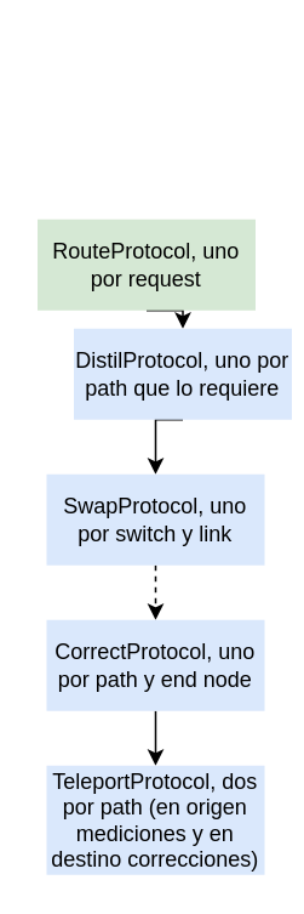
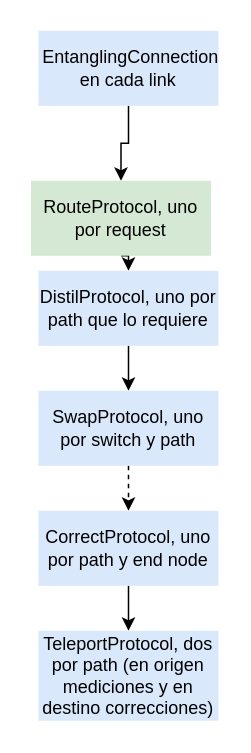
  <mxCell id="0" />
  <mxCell id="1" parent="0" />
+ <mxCell id="2" style="edgeStyle=orthogonalEdgeStyle;rounded=0;orthogonalLoop=1;jettySize=auto;html=1;exitX=0.5;exitY=1;exitDx=0;exitDy=0;entryX=0.5;entryY=0;entryDx=0;entryDy=0;" edge="1" parent="1" source="3" target="5"><mxGeometry relative="1" as="geometry" /></mxCell>
+ <mxCell id="3" value="&amp;nbsp;EntanglingConnection en cada link" style="rounded=0;whiteSpace=wrap;html=1;strokeColor=none;fillColor=#dae8fc;" vertex="1" parent="1"><mxGeometry x="25" y="20" width="120" height="50" as="geometry" /></mxCell>
  <mxCell id="4" style="edgeStyle=orthogonalEdgeStyle;rounded=0;orthogonalLoop=1;jettySize=auto;html=1;exitX=0.5;exitY=1;exitDx=0;exitDy=0;entryX=0.5;entryY=0;entryDx=0;entryDy=0;" edge="1" parent="1" source="5" target="7"><mxGeometry relative="1" as="geometry" /></mxCell>
  <mxCell id="5" value="RouteProtocol, uno por request" style="rounded=0;whiteSpace=wrap;html=1;strokeColor=none;fillColor=#d5e8d4;" vertex="1" parent="1"><mxGeometry x="20" y="120" width="120" height="50" as="geometry" /></mxCell>
  <mxCell id="6" style="edgeStyle=orthogonalEdgeStyle;rounded=0;orthogonalLoop=1;jettySize=auto;html=1;exitX=0.5;exitY=1;exitDx=0;exitDy=0;entryX=0.5;entryY=0;entryDx=0;entryDy=0;" edge="1" parent="1" source="7" target="9"><mxGeometry relative="1" as="geometry" /></mxCell>
- <mxCell id="7" value="DistilProtocol, uno por path que lo requiere" style="rounded=0;whiteSpace=wrap;html=1;strokeColor=none;fillColor=#dae8fc;" vertex="1" parent="1"><mxGeometry x="40" y="180" width="120" height="50" as="geometry" /></mxCell>
+ <mxCell id="7" value="DistilProtocol, uno por path que lo requiere" style="rounded=0;whiteSpace=wrap;html=1;strokeColor=none;fillColor=#dae8fc;" vertex="1" parent="1"><mxGeometry x="25" y="180" width="120" height="50" as="geometry" /></mxCell>
  <mxCell id="8" style="edgeStyle=orthogonalEdgeStyle;rounded=0;orthogonalLoop=1;jettySize=auto;html=1;exitX=0.5;exitY=1;exitDx=0;exitDy=0;entryX=0.5;entryY=0;entryDx=0;entryDy=0;dashed=1;" edge="1" parent="1" source="9" target="11"><mxGeometry relative="1" as="geometry" /></mxCell>
- <mxCell id="9" value="SwapProtocol, uno por switch y link" style="rounded=0;whiteSpace=wrap;html=1;strokeColor=none;fillColor=#dae8fc;" vertex="1" parent="1"><mxGeometry x="25" y="260" width="120" height="50" as="geometry" /></mxCell>
+ <mxCell id="9" value="SwapProtocol, uno por switch y path" style="rounded=0;whiteSpace=wrap;html=1;strokeColor=none;fillColor=#dae8fc;" vertex="1" parent="1"><mxGeometry x="25" y="260" width="120" height="50" as="geometry" /></mxCell>
  <mxCell id="10" style="edgeStyle=orthogonalEdgeStyle;rounded=0;orthogonalLoop=1;jettySize=auto;html=1;exitX=0.5;exitY=1;exitDx=0;exitDy=0;entryX=0.5;entryY=0;entryDx=0;entryDy=0;" edge="1" parent="1" source="11" target="12"><mxGeometry relative="1" as="geometry" /></mxCell>
  <mxCell id="11" value="CorrectProtocol, uno por path y end node" style="rounded=0;whiteSpace=wrap;html=1;strokeColor=none;fillColor=#dae8fc;" vertex="1" parent="1"><mxGeometry x="25" y="340" width="120" height="50" as="geometry" /></mxCell>
  <mxCell id="12" value="TeleportProtocol, dos por path (en origen mediciones y en destino correcciones)" style="rounded=0;whiteSpace=wrap;html=1;strokeColor=none;fillColor=#dae8fc;" vertex="1" parent="1"><mxGeometry x="25" y="420" width="120" height="60" as="geometry" /></mxCell>
